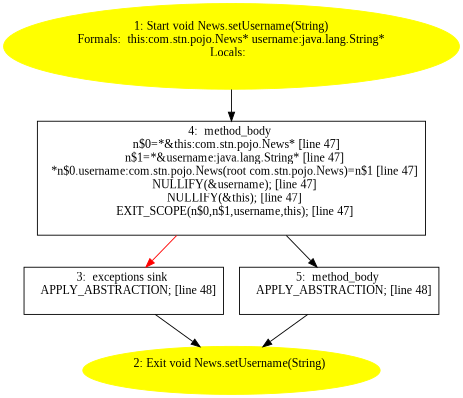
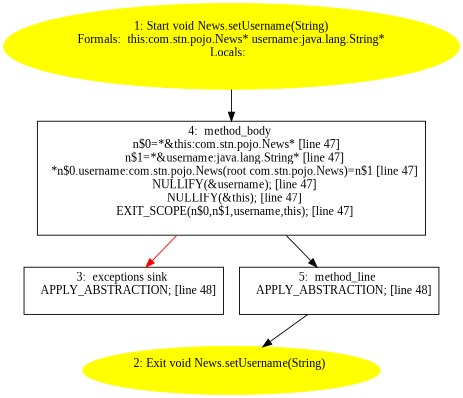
  digraph {
    fontname="Liberation Serif"
    node [fontname="Liberation Serif" shape=box]
    edge [fontname="Liberation Serif"]
    n1 [color=yellow label="1: Start void News.setUsername(String)\nFormals:  this:com.stn.pojo.News* username:java.lang.String*\nLocals:  \n  " style=filled shape=""]
    n2 [label="4:  method_body \n   n$0=*&this:com.stn.pojo.News* [line 47]\n  n$1=*&username:java.lang.String* [line 47]\n  *n$0.username:com.stn.pojo.News(root com.stn.pojo.News)=n$1 [line 47]\n  NULLIFY(&username); [line 47]\n  NULLIFY(&this); [line 47]\n  EXIT_SCOPE(n$0,n$1,username,this); [line 47]\n "]
    n3 [label="3:  exceptions sink \n   APPLY_ABSTRACTION; [line 48]\n "]
-   n4 [label="5:  method_body \n   APPLY_ABSTRACTION; [line 48]\n "]
+   n4 [label="5:  method_line \n   APPLY_ABSTRACTION; [line 48]\n "]
    n5 [color=yellow label="2: Exit void News.setUsername(String) \n  " style=filled shape=""]
    n1 -> n2
    n2 -> n3 [color=red]
    n2 -> n4
-   n3 -> n5
    n4 -> n5
  }
